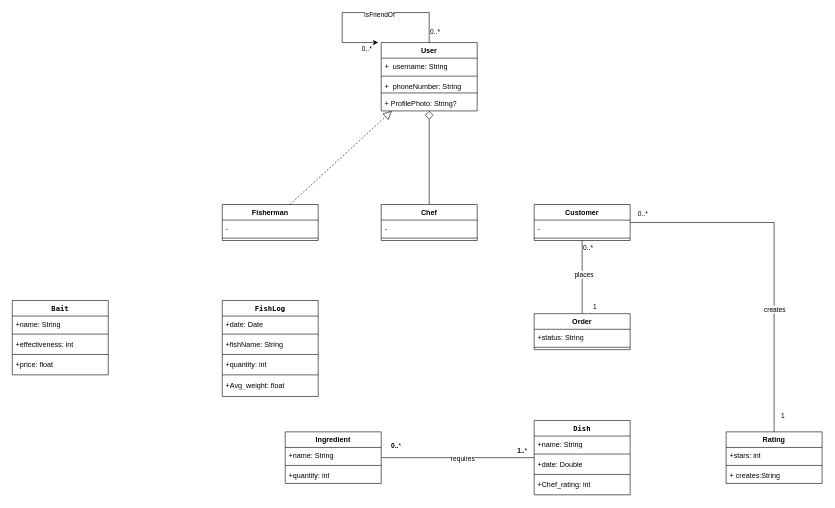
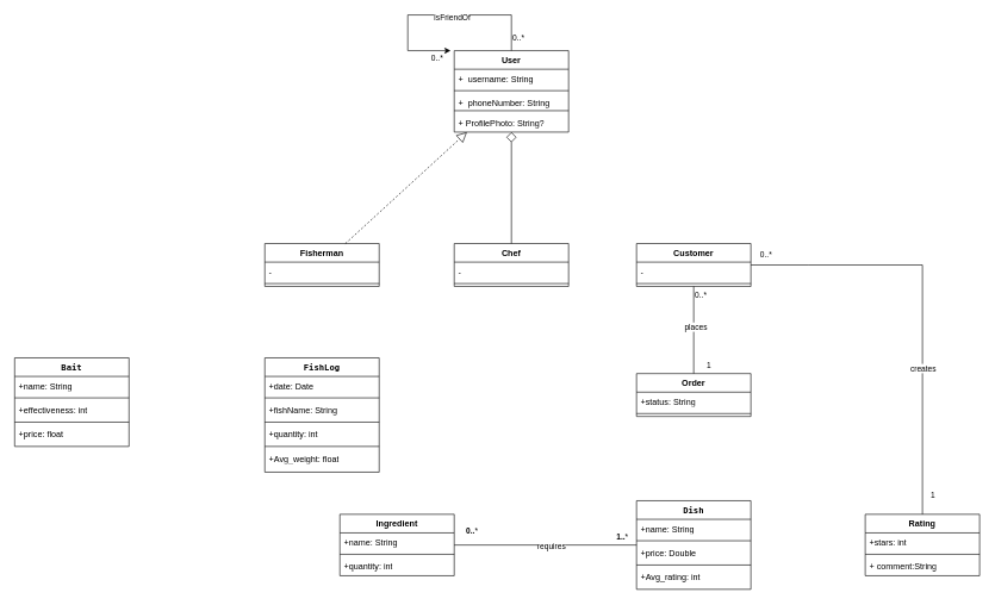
  <mxCell id="0" />
  <mxCell id="1" parent="0" />
  <mxCell id="2" value="User" style="swimlane;fontStyle=1;align=center;verticalAlign=top;childLayout=stackLayout;horizontal=1;startSize=26;horizontalStack=0;resizeParent=1;resizeParentMax=0;resizeLast=0;collapsible=1;marginBottom=0;whiteSpace=wrap;html=1;" vertex="1" parent="1"><mxGeometry x="635" y="70" width="160" height="114" as="geometry" /></mxCell>
  <mxCell id="3" value="+&amp;nbsp; username: String" style="text;strokeColor=none;fillColor=none;align=left;verticalAlign=top;spacingLeft=4;spacingRight=4;overflow=hidden;rotatable=0;points=[[0,0.5],[1,0.5]];portConstraint=eastwest;whiteSpace=wrap;html=1;" vertex="1" parent="2"><mxGeometry y="26" width="160" height="26" as="geometry" /></mxCell>
  <mxCell id="4" value="" style="line;strokeWidth=1;fillColor=none;align=left;verticalAlign=middle;spacingTop=-1;spacingLeft=3;spacingRight=3;rotatable=0;labelPosition=right;points=[];portConstraint=eastwest;strokeColor=inherit;" vertex="1" parent="2"><mxGeometry y="52" width="160" height="8" as="geometry" /></mxCell>
  <mxCell id="5" value="+&amp;nbsp; phoneNumber: String" style="text;strokeColor=none;fillColor=none;align=left;verticalAlign=top;spacingLeft=4;spacingRight=4;overflow=hidden;rotatable=0;points=[[0,0.5],[1,0.5]];portConstraint=eastwest;whiteSpace=wrap;html=1;" vertex="1" parent="2"><mxGeometry y="60" width="160" height="20" as="geometry" /></mxCell>
  <mxCell id="6" value="" style="line;strokeWidth=1;fillColor=none;align=left;verticalAlign=middle;spacingTop=-1;spacingLeft=3;spacingRight=3;rotatable=0;labelPosition=right;points=[];portConstraint=eastwest;strokeColor=inherit;" vertex="1" parent="2"><mxGeometry y="80" width="160" height="8" as="geometry" /></mxCell>
  <mxCell id="7" value="+ ProfilePhoto: String?" style="text;strokeColor=none;fillColor=none;align=left;verticalAlign=top;spacingLeft=4;spacingRight=4;overflow=hidden;rotatable=0;points=[[0,0.5],[1,0.5]];portConstraint=eastwest;whiteSpace=wrap;html=1;" vertex="1" parent="2"><mxGeometry y="88" width="160" height="26" as="geometry" /></mxCell>
  <mxCell id="8" value="Customer" style="swimlane;fontStyle=1;align=center;verticalAlign=top;childLayout=stackLayout;horizontal=1;startSize=26;horizontalStack=0;resizeParent=1;resizeParentMax=0;resizeLast=0;collapsible=1;marginBottom=0;whiteSpace=wrap;html=1;" vertex="1" parent="1"><mxGeometry x="890" y="340" width="160" height="60" as="geometry" /></mxCell>
  <mxCell id="9" value="-" style="text;strokeColor=none;fillColor=none;align=left;verticalAlign=top;spacingLeft=4;spacingRight=4;overflow=hidden;rotatable=0;points=[[0,0.5],[1,0.5]];portConstraint=eastwest;whiteSpace=wrap;html=1;" vertex="1" parent="8"><mxGeometry y="26" width="160" height="26" as="geometry" /></mxCell>
  <mxCell id="10" value="" style="line;strokeWidth=1;fillColor=none;align=left;verticalAlign=middle;spacingTop=-1;spacingLeft=3;spacingRight=3;rotatable=0;labelPosition=right;points=[];portConstraint=eastwest;strokeColor=inherit;" vertex="1" parent="8"><mxGeometry y="52" width="160" height="8" as="geometry" /></mxCell>
  <mxCell id="11" value="Chef" style="swimlane;fontStyle=1;align=center;verticalAlign=top;childLayout=stackLayout;horizontal=1;startSize=26;horizontalStack=0;resizeParent=1;resizeParentMax=0;resizeLast=0;collapsible=1;marginBottom=0;whiteSpace=wrap;html=1;" vertex="1" parent="1"><mxGeometry x="635" y="340" width="160" height="60" as="geometry" /></mxCell>
  <mxCell id="12" value="-" style="text;strokeColor=none;fillColor=none;align=left;verticalAlign=top;spacingLeft=4;spacingRight=4;overflow=hidden;rotatable=0;points=[[0,0.5],[1,0.5]];portConstraint=eastwest;whiteSpace=wrap;html=1;" vertex="1" parent="11"><mxGeometry y="26" width="160" height="26" as="geometry" /></mxCell>
  <mxCell id="13" value="" style="line;strokeWidth=1;fillColor=none;align=left;verticalAlign=middle;spacingTop=-1;spacingLeft=3;spacingRight=3;rotatable=0;labelPosition=right;points=[];portConstraint=eastwest;strokeColor=inherit;" vertex="1" parent="11"><mxGeometry y="52" width="160" height="8" as="geometry" /></mxCell>
  <mxCell id="14" value="Fisherman" style="swimlane;fontStyle=1;align=center;verticalAlign=top;childLayout=stackLayout;horizontal=1;startSize=26;horizontalStack=0;resizeParent=1;resizeParentMax=0;resizeLast=0;collapsible=1;marginBottom=0;whiteSpace=wrap;html=1;" vertex="1" parent="1"><mxGeometry x="370" y="340" width="160" height="60" as="geometry" /></mxCell>
  <mxCell id="15" value="-" style="text;strokeColor=none;fillColor=none;align=left;verticalAlign=top;spacingLeft=4;spacingRight=4;overflow=hidden;rotatable=0;points=[[0,0.5],[1,0.5]];portConstraint=eastwest;whiteSpace=wrap;html=1;" vertex="1" parent="14"><mxGeometry y="26" width="160" height="26" as="geometry" /></mxCell>
  <mxCell id="16" value="" style="line;strokeWidth=1;fillColor=none;align=left;verticalAlign=middle;spacingTop=-1;spacingLeft=3;spacingRight=3;rotatable=0;labelPosition=right;points=[];portConstraint=eastwest;strokeColor=inherit;" vertex="1" parent="14"><mxGeometry y="52" width="160" height="8" as="geometry" /></mxCell>
  <mxCell id="17" value="" style="edgeStyle=none;html=1;endSize=12;endArrow=block;endFill=0;rounded=0;dashed=1;" edge="1" parent="1" source="14" target="2"><mxGeometry width="160" relative="1" as="geometry"><mxPoint x="640" y="210" as="sourcePoint" /><mxPoint x="800" y="210" as="targetPoint" /></mxGeometry></mxCell>
  <mxCell id="18" value="" style="edgeStyle=none;html=1;endSize=12;endArrow=diamond;endFill=0;rounded=0;" edge="1" parent="1" source="11" target="2"><mxGeometry width="160" relative="1" as="geometry"><mxPoint x="460" y="350" as="sourcePoint" /><mxPoint x="460" y="166" as="targetPoint" /></mxGeometry></mxCell>
  <mxCell id="19" value="Order" style="swimlane;fontStyle=1;align=center;verticalAlign=top;childLayout=stackLayout;horizontal=1;startSize=26;horizontalStack=0;resizeParent=1;resizeParentMax=0;resizeLast=0;collapsible=1;marginBottom=0;whiteSpace=wrap;html=1;" vertex="1" parent="1"><mxGeometry x="890" y="522" width="160" height="60" as="geometry" /></mxCell>
  <mxCell id="20" value="+status: String" style="text;strokeColor=none;fillColor=none;align=left;verticalAlign=top;spacingLeft=4;spacingRight=4;overflow=hidden;rotatable=0;points=[[0,0.5],[1,0.5]];portConstraint=eastwest;whiteSpace=wrap;html=1;" vertex="1" parent="19"><mxGeometry y="26" width="160" height="26" as="geometry" /></mxCell>
  <mxCell id="21" value="" style="line;strokeWidth=1;fillColor=none;align=left;verticalAlign=middle;spacingTop=-1;spacingLeft=3;spacingRight=3;rotatable=0;labelPosition=right;points=[];portConstraint=eastwest;strokeColor=inherit;" vertex="1" parent="19"><mxGeometry y="52" width="160" height="8" as="geometry" /></mxCell>
  <mxCell id="22" value="&lt;code data-end=&quot;1324&quot; data-start=&quot;1318&quot;&gt;Dish&lt;/code&gt;" style="swimlane;fontStyle=1;align=center;verticalAlign=top;childLayout=stackLayout;horizontal=1;startSize=26;horizontalStack=0;resizeParent=1;resizeParentMax=0;resizeLast=0;collapsible=1;marginBottom=0;whiteSpace=wrap;html=1;" vertex="1" parent="1"><mxGeometry x="890" y="700" width="160" height="124" as="geometry" /></mxCell>
  <mxCell id="23" value="+name: String" style="text;strokeColor=none;fillColor=none;align=left;verticalAlign=top;spacingLeft=4;spacingRight=4;overflow=hidden;rotatable=0;points=[[0,0.5],[1,0.5]];portConstraint=eastwest;whiteSpace=wrap;html=1;" vertex="1" parent="22"><mxGeometry y="26" width="160" height="26" as="geometry" /></mxCell>
  <mxCell id="24" value="" style="line;strokeWidth=1;fillColor=none;align=left;verticalAlign=middle;spacingTop=-1;spacingLeft=3;spacingRight=3;rotatable=0;labelPosition=right;points=[];portConstraint=eastwest;strokeColor=inherit;" vertex="1" parent="22"><mxGeometry y="52" width="160" height="8" as="geometry" /></mxCell>
- <mxCell id="25" value="+date: Double" style="text;strokeColor=none;fillColor=none;align=left;verticalAlign=top;spacingLeft=4;spacingRight=4;overflow=hidden;rotatable=0;points=[[0,0.5],[1,0.5]];portConstraint=eastwest;whiteSpace=wrap;html=1;" vertex="1" parent="22"><mxGeometry y="60" width="160" height="26" as="geometry" /></mxCell>
+ <mxCell id="25" value="+price: Double" style="text;strokeColor=none;fillColor=none;align=left;verticalAlign=top;spacingLeft=4;spacingRight=4;overflow=hidden;rotatable=0;points=[[0,0.5],[1,0.5]];portConstraint=eastwest;whiteSpace=wrap;html=1;" vertex="1" parent="22"><mxGeometry y="60" width="160" height="26" as="geometry" /></mxCell>
  <mxCell id="26" value="" style="line;strokeWidth=1;fillColor=none;align=left;verticalAlign=middle;spacingTop=-1;spacingLeft=3;spacingRight=3;rotatable=0;labelPosition=right;points=[];portConstraint=eastwest;strokeColor=inherit;" vertex="1" parent="22"><mxGeometry y="86" width="160" height="8" as="geometry" /></mxCell>
- <mxCell id="27" value="+Chef_rating: int" style="text;strokeColor=none;fillColor=none;align=left;verticalAlign=top;spacingLeft=4;spacingRight=4;overflow=hidden;rotatable=0;points=[[0,0.5],[1,0.5]];portConstraint=eastwest;whiteSpace=wrap;html=1;" vertex="1" parent="22"><mxGeometry y="94" width="160" height="30" as="geometry" /></mxCell>
+ <mxCell id="27" value="+Avg_rating: int" style="text;strokeColor=none;fillColor=none;align=left;verticalAlign=top;spacingLeft=4;spacingRight=4;overflow=hidden;rotatable=0;points=[[0,0.5],[1,0.5]];portConstraint=eastwest;whiteSpace=wrap;html=1;" vertex="1" parent="22"><mxGeometry y="94" width="160" height="30" as="geometry" /></mxCell>
  <mxCell id="28" value="" style="endArrow=none;html=1;rounded=0;startFill=0;" edge="1" parent="1" source="8" target="19"><mxGeometry relative="1" as="geometry"><mxPoint x="640" y="590" as="sourcePoint" /><mxPoint x="800" y="590" as="targetPoint" /></mxGeometry></mxCell>
  <mxCell id="29" value="1" style="edgeLabel;resizable=0;html=1;;align=center;verticalAlign=middle;" connectable="0" vertex="1" parent="28"><mxGeometry relative="1" as="geometry"><mxPoint x="20" y="49" as="offset" /></mxGeometry></mxCell>
  <mxCell id="30" value="0..*" style="edgeLabel;resizable=0;html=1;;align=left;verticalAlign=bottom;" connectable="0" vertex="1" parent="28"><mxGeometry x="-1" relative="1" as="geometry"><mxPoint y="20" as="offset" /></mxGeometry></mxCell>
  <mxCell id="31" value="places" style="edgeLabel;html=1;align=center;verticalAlign=middle;resizable=0;points=[];" vertex="1" connectable="0" parent="28"><mxGeometry x="-0.087" y="2" relative="1" as="geometry"><mxPoint as="offset" /></mxGeometry></mxCell>
  <mxCell id="32" value="" style="endArrow=classic;html=1;rounded=0;exitX=0.5;exitY=0;exitDx=0;exitDy=0;" edge="1" parent="1" source="2"><mxGeometry relative="1" as="geometry"><mxPoint x="720" y="-40" as="sourcePoint" /><mxPoint x="630" y="70" as="targetPoint" /><Array as="points"><mxPoint x="715" y="20" /><mxPoint x="570" y="20" /><mxPoint x="570" y="70" /></Array></mxGeometry></mxCell>
  <mxCell id="33" value="0..*" style="edgeLabel;resizable=0;html=1;;align=center;verticalAlign=middle;" connectable="0" vertex="1" parent="32"><mxGeometry relative="1" as="geometry"><mxPoint x="-2" y="60" as="offset" /></mxGeometry></mxCell>
  <mxCell id="34" value="0..*" style="edgeLabel;resizable=0;html=1;;align=left;verticalAlign=bottom;" connectable="0" vertex="1" parent="32"><mxGeometry x="-1" relative="1" as="geometry"><mxPoint y="-10" as="offset" /></mxGeometry></mxCell>
  <mxCell id="35" value="IsFriendOf" style="edgeLabel;html=1;align=center;verticalAlign=middle;resizable=0;points=[];" vertex="1" connectable="0" parent="32"><mxGeometry x="-0.121" y="3" relative="1" as="geometry"><mxPoint as="offset" /></mxGeometry></mxCell>
  <mxCell id="36" value="Rating" style="swimlane;fontStyle=1;align=center;verticalAlign=top;childLayout=stackLayout;horizontal=1;startSize=26;horizontalStack=0;resizeParent=1;resizeParentMax=0;resizeLast=0;collapsible=1;marginBottom=0;whiteSpace=wrap;html=1;" vertex="1" parent="1"><mxGeometry x="1210" y="719" width="160" height="86" as="geometry" /></mxCell>
  <mxCell id="37" value="+stars: int" style="text;strokeColor=none;fillColor=none;align=left;verticalAlign=top;spacingLeft=4;spacingRight=4;overflow=hidden;rotatable=0;points=[[0,0.5],[1,0.5]];portConstraint=eastwest;whiteSpace=wrap;html=1;" vertex="1" parent="36"><mxGeometry y="26" width="160" height="26" as="geometry" /></mxCell>
  <mxCell id="38" value="" style="line;strokeWidth=1;fillColor=none;align=left;verticalAlign=middle;spacingTop=-1;spacingLeft=3;spacingRight=3;rotatable=0;labelPosition=right;points=[];portConstraint=eastwest;strokeColor=inherit;" vertex="1" parent="36"><mxGeometry y="52" width="160" height="8" as="geometry" /></mxCell>
- <mxCell id="39" value="+ creates:String&lt;div&gt;&lt;br&gt;&lt;/div&gt;" style="text;strokeColor=none;fillColor=none;align=left;verticalAlign=top;spacingLeft=4;spacingRight=4;overflow=hidden;rotatable=0;points=[[0,0.5],[1,0.5]];portConstraint=eastwest;whiteSpace=wrap;html=1;" vertex="1" parent="36"><mxGeometry y="60" width="160" height="26" as="geometry" /></mxCell>
+ <mxCell id="39" value="+ comment:String&lt;div&gt;&lt;br&gt;&lt;/div&gt;" style="text;strokeColor=none;fillColor=none;align=left;verticalAlign=top;spacingLeft=4;spacingRight=4;overflow=hidden;rotatable=0;points=[[0,0.5],[1,0.5]];portConstraint=eastwest;whiteSpace=wrap;html=1;" vertex="1" parent="36"><mxGeometry y="60" width="160" height="26" as="geometry" /></mxCell>
  <mxCell id="40" value="" style="endArrow=none;html=1;rounded=0;startFill=0;" edge="1" parent="1" source="8" target="36"><mxGeometry relative="1" as="geometry"><mxPoint x="1110" y="640" as="sourcePoint" /><mxPoint x="1110" y="746" as="targetPoint" /><Array as="points"><mxPoint x="1130" y="370" /><mxPoint x="1290" y="370" /></Array><mxPoint as="offset" /></mxGeometry></mxCell>
  <mxCell id="41" value="&lt;span style=&quot;text-align: left;&quot;&gt;0..*&lt;/span&gt;" style="edgeLabel;resizable=0;html=1;;align=center;verticalAlign=middle;" connectable="0" vertex="1" parent="40"><mxGeometry relative="1" as="geometry"><mxPoint x="-220" y="-70" as="offset" /></mxGeometry></mxCell>
  <mxCell id="42" value="1" style="edgeLabel;resizable=0;html=1;;align=left;verticalAlign=bottom;" connectable="0" vertex="1" parent="40"><mxGeometry x="-1" relative="1" as="geometry"><mxPoint x="250" y="330" as="offset" /></mxGeometry></mxCell>
  <mxCell id="43" value="creates" style="edgeLabel;html=1;align=center;verticalAlign=middle;resizable=0;points=[];" vertex="1" connectable="0" parent="40"><mxGeometry x="-0.062" y="1" relative="1" as="geometry"><mxPoint x="-1" y="108" as="offset" /></mxGeometry></mxCell>
  <mxCell id="44" value="Ingredient" style="swimlane;fontStyle=1;align=center;verticalAlign=top;childLayout=stackLayout;horizontal=1;startSize=26;horizontalStack=0;resizeParent=1;resizeParentMax=0;resizeLast=0;collapsible=1;marginBottom=0;whiteSpace=wrap;html=1;" vertex="1" parent="1"><mxGeometry x="475" y="719" width="160" height="86" as="geometry" /></mxCell>
  <mxCell id="45" value="+name: String&amp;nbsp;" style="text;strokeColor=none;fillColor=none;align=left;verticalAlign=top;spacingLeft=4;spacingRight=4;overflow=hidden;rotatable=0;points=[[0,0.5],[1,0.5]];portConstraint=eastwest;whiteSpace=wrap;html=1;" vertex="1" parent="44"><mxGeometry y="26" width="160" height="26" as="geometry" /></mxCell>
  <mxCell id="46" value="" style="line;strokeWidth=1;fillColor=none;align=left;verticalAlign=middle;spacingTop=-1;spacingLeft=3;spacingRight=3;rotatable=0;labelPosition=right;points=[];portConstraint=eastwest;strokeColor=inherit;" vertex="1" parent="44"><mxGeometry y="52" width="160" height="8" as="geometry" /></mxCell>
  <mxCell id="47" value="+quantity: int" style="text;strokeColor=none;fillColor=none;align=left;verticalAlign=top;spacingLeft=4;spacingRight=4;overflow=hidden;rotatable=0;points=[[0,0.5],[1,0.5]];portConstraint=eastwest;whiteSpace=wrap;html=1;" vertex="1" parent="44"><mxGeometry y="60" width="160" height="26" as="geometry" /></mxCell>
  <mxCell id="48" value="r" style="endArrow=none;html=1;rounded=0;startFill=0;" edge="1" parent="1" source="22"><mxGeometry relative="1" as="geometry"><mxPoint x="830" y="750" as="sourcePoint" /><mxPoint x="635" y="762" as="targetPoint" /></mxGeometry></mxCell>
  <mxCell id="49" value="&lt;strong data-end=&quot;1454&quot; data-start=&quot;1447&quot;&gt;1..&lt;/strong&gt;*" style="edgeLabel;resizable=0;html=1;;align=center;verticalAlign=middle;" connectable="0" vertex="1" parent="48"><mxGeometry relative="1" as="geometry"><mxPoint x="107" y="-12" as="offset" /></mxGeometry></mxCell>
  <mxCell id="50" value="&lt;strong data-end=&quot;1547&quot; data-start=&quot;1540&quot;&gt;0..&lt;/strong&gt;*" style="edgeLabel;resizable=0;html=1;;align=left;verticalAlign=bottom;" connectable="0" vertex="1" parent="48"><mxGeometry x="-1" relative="1" as="geometry"><mxPoint x="-240" y="-12" as="offset" /></mxGeometry></mxCell>
  <mxCell id="51" value="requires" style="edgeLabel;html=1;align=center;verticalAlign=middle;resizable=0;points=[];" vertex="1" connectable="0" parent="48"><mxGeometry x="-0.062" y="1" relative="1" as="geometry"><mxPoint as="offset" /></mxGeometry></mxCell>
  <mxCell id="52" value="&lt;code data-end=&quot;1324&quot; data-start=&quot;1318&quot;&gt;Bait&lt;/code&gt;" style="swimlane;fontStyle=1;align=center;verticalAlign=top;childLayout=stackLayout;horizontal=1;startSize=26;horizontalStack=0;resizeParent=1;resizeParentMax=0;resizeLast=0;collapsible=1;marginBottom=0;whiteSpace=wrap;html=1;" vertex="1" parent="1"><mxGeometry x="20" y="500" width="160" height="124" as="geometry" /></mxCell>
  <mxCell id="53" value="+name: String" style="text;strokeColor=none;fillColor=none;align=left;verticalAlign=top;spacingLeft=4;spacingRight=4;overflow=hidden;rotatable=0;points=[[0,0.5],[1,0.5]];portConstraint=eastwest;whiteSpace=wrap;html=1;" vertex="1" parent="52"><mxGeometry y="26" width="160" height="26" as="geometry" /></mxCell>
  <mxCell id="54" value="" style="line;strokeWidth=1;fillColor=none;align=left;verticalAlign=middle;spacingTop=-1;spacingLeft=3;spacingRight=3;rotatable=0;labelPosition=right;points=[];portConstraint=eastwest;strokeColor=inherit;" vertex="1" parent="52"><mxGeometry y="52" width="160" height="8" as="geometry" /></mxCell>
  <mxCell id="55" value="+effectiveness: int" style="text;strokeColor=none;fillColor=none;align=left;verticalAlign=top;spacingLeft=4;spacingRight=4;overflow=hidden;rotatable=0;points=[[0,0.5],[1,0.5]];portConstraint=eastwest;whiteSpace=wrap;html=1;" vertex="1" parent="52"><mxGeometry y="60" width="160" height="26" as="geometry" /></mxCell>
  <mxCell id="56" value="" style="line;strokeWidth=1;fillColor=none;align=left;verticalAlign=middle;spacingTop=-1;spacingLeft=3;spacingRight=3;rotatable=0;labelPosition=right;points=[];portConstraint=eastwest;strokeColor=inherit;" vertex="1" parent="52"><mxGeometry y="86" width="160" height="8" as="geometry" /></mxCell>
  <mxCell id="57" value="+price: float&amp;nbsp;" style="text;strokeColor=none;fillColor=none;align=left;verticalAlign=top;spacingLeft=4;spacingRight=4;overflow=hidden;rotatable=0;points=[[0,0.5],[1,0.5]];portConstraint=eastwest;whiteSpace=wrap;html=1;" vertex="1" parent="52"><mxGeometry y="94" width="160" height="30" as="geometry" /></mxCell>
  <mxCell id="58" value="&lt;code data-end=&quot;1324&quot; data-start=&quot;1318&quot;&gt;FishLog&lt;/code&gt;" style="swimlane;fontStyle=1;align=center;verticalAlign=top;childLayout=stackLayout;horizontal=1;startSize=26;horizontalStack=0;resizeParent=1;resizeParentMax=0;resizeLast=0;collapsible=1;marginBottom=0;whiteSpace=wrap;html=1;" vertex="1" parent="1"><mxGeometry x="370" y="500" width="160" height="160" as="geometry" /></mxCell>
  <mxCell id="59" value="+date: Date&amp;nbsp;" style="text;strokeColor=none;fillColor=none;align=left;verticalAlign=top;spacingLeft=4;spacingRight=4;overflow=hidden;rotatable=0;points=[[0,0.5],[1,0.5]];portConstraint=eastwest;whiteSpace=wrap;html=1;" vertex="1" parent="58"><mxGeometry y="26" width="160" height="26" as="geometry" /></mxCell>
  <mxCell id="60" value="" style="line;strokeWidth=1;fillColor=none;align=left;verticalAlign=middle;spacingTop=-1;spacingLeft=3;spacingRight=3;rotatable=0;labelPosition=right;points=[];portConstraint=eastwest;strokeColor=inherit;" vertex="1" parent="58"><mxGeometry y="52" width="160" height="8" as="geometry" /></mxCell>
  <mxCell id="61" value="+fishName: String" style="text;strokeColor=none;fillColor=none;align=left;verticalAlign=top;spacingLeft=4;spacingRight=4;overflow=hidden;rotatable=0;points=[[0,0.5],[1,0.5]];portConstraint=eastwest;whiteSpace=wrap;html=1;" vertex="1" parent="58"><mxGeometry y="60" width="160" height="26" as="geometry" /></mxCell>
  <mxCell id="62" value="" style="line;strokeWidth=1;fillColor=none;align=left;verticalAlign=middle;spacingTop=-1;spacingLeft=3;spacingRight=3;rotatable=0;labelPosition=right;points=[];portConstraint=eastwest;strokeColor=inherit;" vertex="1" parent="58"><mxGeometry y="86" width="160" height="8" as="geometry" /></mxCell>
  <mxCell id="63" value="+quantity: int&amp;nbsp;&lt;div&gt;&lt;br&gt;&lt;/div&gt;&lt;div&gt;&lt;br&gt;&lt;/div&gt;" style="text;strokeColor=none;fillColor=none;align=left;verticalAlign=top;spacingLeft=4;spacingRight=4;overflow=hidden;rotatable=0;points=[[0,0.5],[1,0.5]];portConstraint=eastwest;whiteSpace=wrap;html=1;" vertex="1" parent="58"><mxGeometry y="94" width="160" height="26" as="geometry" /></mxCell>
  <mxCell id="64" value="" style="line;strokeWidth=1;fillColor=none;align=left;verticalAlign=middle;spacingTop=-1;spacingLeft=3;spacingRight=3;rotatable=0;labelPosition=right;points=[];portConstraint=eastwest;strokeColor=inherit;" vertex="1" parent="58"><mxGeometry y="120" width="160" height="8" as="geometry" /></mxCell>
  <mxCell id="65" value="+Avg_weight: float" style="text;strokeColor=none;fillColor=none;align=left;verticalAlign=top;spacingLeft=4;spacingRight=4;overflow=hidden;rotatable=0;points=[[0,0.5],[1,0.5]];portConstraint=eastwest;whiteSpace=wrap;html=1;" vertex="1" parent="58"><mxGeometry y="128" width="160" height="32" as="geometry" /></mxCell>
